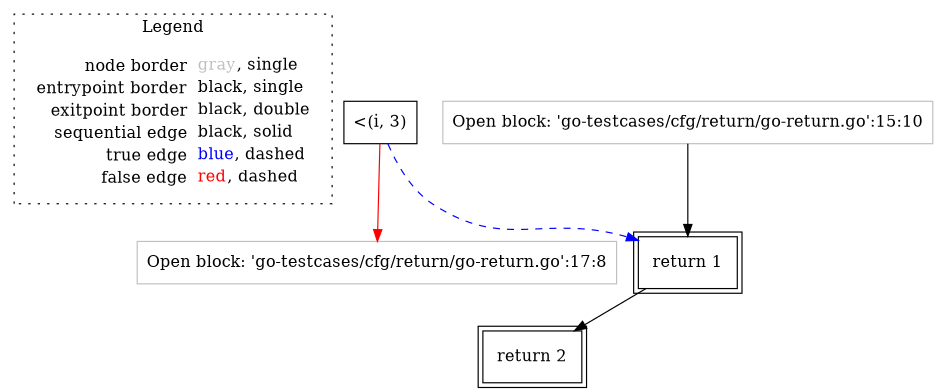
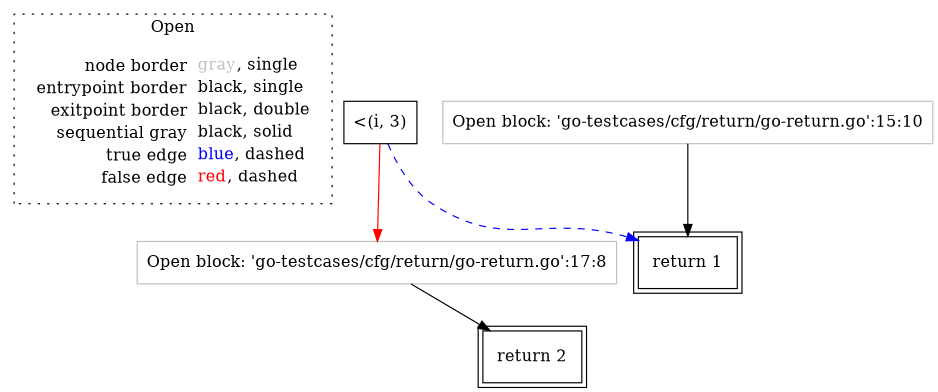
  digraph {
    node [shape=rect color=black]
    edge [color=black]
-   n1 [label=<<table border="0" cellpadding="2" cellspacing="0" cellborder="0"><tr><td align="right">node border&nbsp;</td><td align="left"><font color="gray">gray</font>, single</td></tr><tr><td align="right">entrypoint border&nbsp;</td><td align="left"><font color="black">black</font>, single</td></tr><tr><td align="right">exitpoint border&nbsp;</td><td align="left"><font color="black">black</font>, double</td></tr><tr><td align="right">sequential edge&nbsp;</td><td align="left"><font color="black">black</font>, solid</td></tr><tr><td align="right">true edge&nbsp;</td><td align="left"><font color="blue">blue</font>, dashed</td></tr><tr><td align="right">false edge&nbsp;</td><td align="left"><font color="red">red</font>, dashed</td></tr></table>> shape=plaintext color=""]
+   n1 [label=<<table border="0" cellpadding="2" cellspacing="0" cellborder="0"><tr><td align="right">node border&nbsp;</td><td align="left"><font color="gray">gray</font>, single</td></tr><tr><td align="right">entrypoint border&nbsp;</td><td align="left"><font color="black">black</font>, single</td></tr><tr><td align="right">exitpoint border&nbsp;</td><td align="left"><font color="black">black</font>, double</td></tr><tr><td align="right">sequential gray&nbsp;</td><td align="left"><font color="black">black</font>, solid</td></tr><tr><td align="right">true edge&nbsp;</td><td align="left"><font color="blue">blue</font>, dashed</td></tr><tr><td align="right">false edge&nbsp;</td><td align="left"><font color="red">red</font>, dashed</td></tr></table>> shape=plaintext color=""]
    n2 [label=<&lt;(i, 3)>]
    n3 [color=gray label=<Open block: 'go-testcases/cfg/return/go-return.go':17:8>]
    n4 [label=<return 1> peripheries=2]
    n5 [label=<return 2> peripheries=2]
    n6 [color=gray label=<Open block: 'go-testcases/cfg/return/go-return.go':15:10>]
    subgraph cluster_1 {
-     label=Legend
+     label=Open
      style=dotted
      n1
    }
    n2 -> n3 [color=red style=solid]
    n2 -> n4 [color=blue style=dashed]
-   n4 -> n5
+   n3 -> n5
    n6 -> n4
  }
